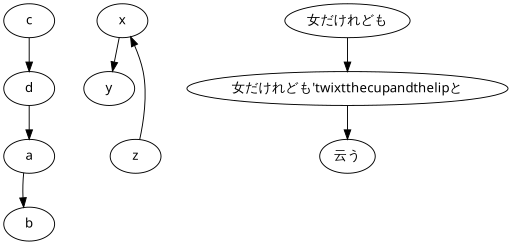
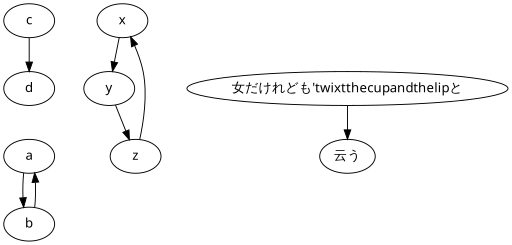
  digraph {
    node [fontname="MS Gothic"]
    a
    b
    c
    d
    x
    y
    z
    n8 [label="女だけれども'twixtthecupandthelipと"]
-   "女だけれども"
    "云う"
    a -> b
-   d -> a
+   b -> a
    c -> d
    x -> y
+   y -> z
    z -> x
    n8 -> "云う"
-   "女だけれども" -> n8
  }
